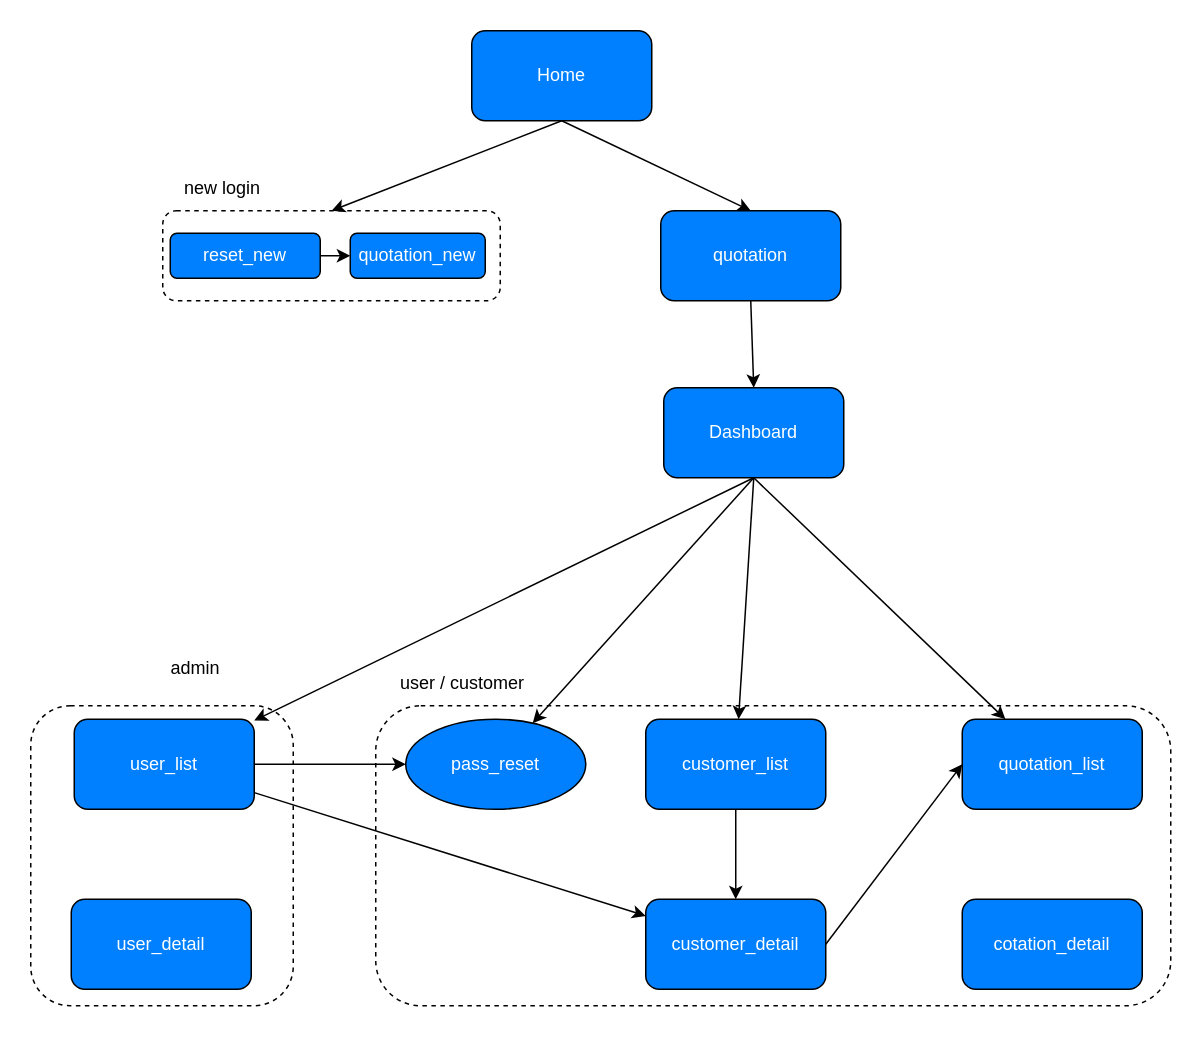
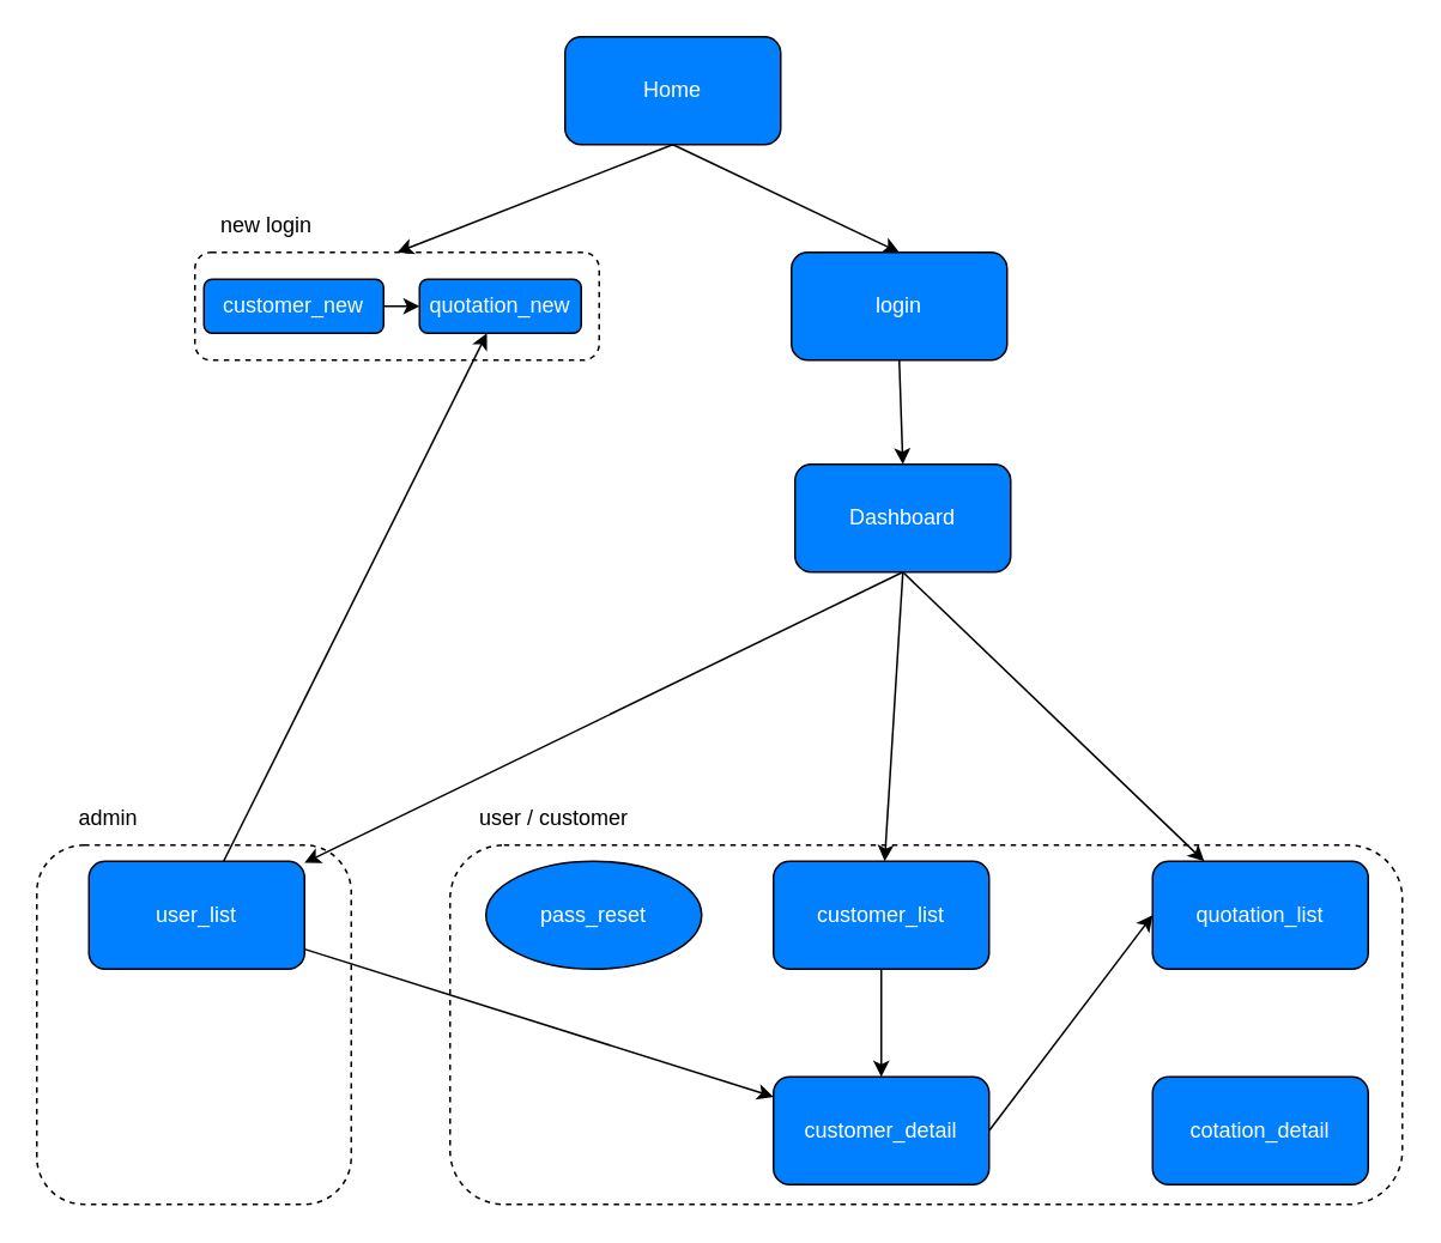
  <mxCell id="0" />
  <mxCell id="1" parent="0" />
  <mxCell id="2" value="Home" style="rounded=1;whiteSpace=wrap;html=1;fillColor=#0080ff;fontColor=#ffffff;" parent="1" vertex="1"><mxGeometry x="314" y="20" width="120" height="60" as="geometry" /></mxCell>
- <mxCell id="3" value="reset_new" style="rounded=1;whiteSpace=wrap;html=1;fillColor=#0080ff;fontColor=#ffffff;" parent="1" vertex="1"><mxGeometry x="113" y="155" width="100" height="30" as="geometry" /></mxCell>
+ <mxCell id="3" value="customer_new" style="rounded=1;whiteSpace=wrap;html=1;fillColor=#0080ff;fontColor=#ffffff;" parent="1" vertex="1"><mxGeometry x="113" y="155" width="100" height="30" as="geometry" /></mxCell>
  <mxCell id="4" value="quotation_new" style="rounded=1;whiteSpace=wrap;html=1;fillColor=#0080ff;fontColor=#ffffff;" parent="1" vertex="1"><mxGeometry x="233" y="155" width="90" height="30" as="geometry" /></mxCell>
  <mxCell id="5" value="" style="group;rounded=1;fillColor=none;strokeColor=black;dashed=1;" parent="1" vertex="1"><mxGeometry x="108" y="140" width="225" height="60" as="geometry" /></mxCell>
  <mxCell id="6" value="Dashboard" style="rounded=1;whiteSpace=wrap;html=1;fillColor=#0080ff;fontColor=#ffffff;" parent="1" vertex="1"><mxGeometry x="442" y="258" width="120" height="60" as="geometry" /></mxCell>
  <mxCell id="7" value="user_list" style="rounded=1;whiteSpace=wrap;html=1;fillColor=#0080ff;fontColor=#ffffff;" parent="1" vertex="1"><mxGeometry x="49" y="479" width="120" height="60" as="geometry" /></mxCell>
- <mxCell id="8" value="user_detail" style="rounded=1;whiteSpace=wrap;html=1;fillColor=#0080ff;fontColor=#ffffff;" parent="1" vertex="1"><mxGeometry x="47" y="599" width="120" height="60" as="geometry" /></mxCell>
  <mxCell id="9" value="pass_reset" style="ellipse;whiteSpace=wrap;html=1;fillColor=#0080ff;fontColor=#ffffff;" parent="1" vertex="1"><mxGeometry x="270" y="479" width="120" height="60" as="geometry" /></mxCell>
  <mxCell id="10" value="quotation_list" style="rounded=1;whiteSpace=wrap;html=1;fillColor=#0080ff;fontColor=#ffffff;" parent="1" vertex="1"><mxGeometry x="641" y="479" width="120" height="60" as="geometry" /></mxCell>
  <mxCell id="11" value="customer_list" style="rounded=1;whiteSpace=wrap;html=1;fillColor=#0080ff;fontColor=#ffffff;" parent="1" vertex="1"><mxGeometry x="430" y="479" width="120" height="60" as="geometry" /></mxCell>
  <mxCell id="12" value="customer_detail" style="rounded=1;whiteSpace=wrap;html=1;fillColor=#0080ff;fontColor=#ffffff;" parent="1" vertex="1"><mxGeometry x="430" y="599" width="120" height="60" as="geometry" /></mxCell>
  <mxCell id="13" style="entryX=0.5;entryY=0;entryDx=0;entryDy=0;" parent="1" target="5" edge="1"><mxGeometry relative="1" as="geometry"><mxPoint x="374" y="80" as="sourcePoint" /><mxPoint x="124" y="140" as="targetPoint" /><Array as="points" /></mxGeometry></mxCell>
  <mxCell id="14" style="endArrow=classic;html=1;" parent="1" source="3" target="4" edge="1"><mxGeometry width="50" height="50" relative="1" as="geometry"><mxPoint x="223" y="170" as="sourcePoint" /><mxPoint x="243" y="170" as="targetPoint" /></mxGeometry></mxCell>
  <mxCell id="15" style="endArrow=classic;html=1;exitX=0.5;exitY=1;exitDx=0;exitDy=0;" parent="1" source="6" target="7" edge="1"><mxGeometry relative="1" as="geometry"><mxPoint x="324" y="200" as="sourcePoint" /><mxPoint x="24" y="380" as="targetPoint" /><Array as="points" /></mxGeometry></mxCell>
- <mxCell id="16" style="endArrow=classic;html=1;exitX=0.5;exitY=1;exitDx=0;exitDy=0;" parent="1" source="6" target="9" edge="1"><mxGeometry relative="1" as="geometry"><mxPoint x="384" y="200" as="sourcePoint" /><mxPoint x="204" y="380" as="targetPoint" /><Array as="points" /></mxGeometry></mxCell>
  <mxCell id="17" style="endArrow=classic;html=1;exitX=0.5;exitY=1;exitDx=0;exitDy=0;" parent="1" source="6" target="10" edge="1"><mxGeometry relative="1" as="geometry"><mxPoint x="582" y="350" as="sourcePoint" /><mxPoint x="374" y="529" as="targetPoint" /><Array as="points" /></mxGeometry></mxCell>
  <mxCell id="18" style="endArrow=classic;html=1;exitX=0.5;exitY=1;exitDx=0;exitDy=0;" parent="1" source="6" target="11" edge="1"><mxGeometry relative="1" as="geometry"><mxPoint x="384" y="349" as="sourcePoint" /><mxPoint x="634" y="529" as="targetPoint" /><Array as="points" /></mxGeometry></mxCell>
  <mxCell id="19" parent="1" source="11" target="12" edge="1"><mxGeometry relative="1" as="geometry" /></mxCell>
  <mxCell id="20" style="endArrow=classic;html=1;" parent="1" source="7" target="12" edge="1"><mxGeometry relative="1" as="geometry"><mxPoint x="115" y="390" as="sourcePoint" /><mxPoint x="265" y="450" as="targetPoint" /></mxGeometry></mxCell>
- <mxCell id="21" style="endArrow=classic;html=1;" parent="1" source="7" target="9" edge="1"><mxGeometry relative="1" as="geometry"><mxPoint x="115" y="390" as="sourcePoint" /><mxPoint x="425" y="450" as="targetPoint" /></mxGeometry></mxCell>
+ <mxCell id="21" style="endArrow=classic;html=1;" parent="1" source="7" target="4" edge="1"><mxGeometry relative="1" as="geometry"><mxPoint x="115" y="390" as="sourcePoint" /><mxPoint x="425" y="450" as="targetPoint" /></mxGeometry></mxCell>
  <mxCell id="22" value="cotation_detail" style="rounded=1;whiteSpace=wrap;html=1;fillColor=#0080ff;fontColor=#ffffff;" parent="1" vertex="1"><mxGeometry x="641" y="599" width="120" height="60" as="geometry" /></mxCell>
- <mxCell id="23" value="quotation" style="rounded=1;whiteSpace=wrap;html=1;fillColor=#0080ff;fontColor=#ffffff;" parent="1" vertex="1"><mxGeometry x="440" y="140" width="120" height="60" as="geometry" /></mxCell>
+ <mxCell id="23" value="login" style="rounded=1;whiteSpace=wrap;html=1;fillColor=#0080ff;fontColor=#ffffff;" parent="1" vertex="1"><mxGeometry x="440" y="140" width="120" height="60" as="geometry" /></mxCell>
  <mxCell id="24" style="exitX=0.5;exitY=1;exitDx=0;exitDy=0;entryX=0.5;entryY=0;entryDx=0;entryDy=0;" parent="1" source="2" target="23" edge="1"><mxGeometry relative="1" as="geometry"><mxPoint x="436" y="90" as="sourcePoint" /><mxPoint x="540" y="150" as="targetPoint" /></mxGeometry></mxCell>
  <mxCell id="25" style="exitX=0.5;exitY=1;exitDx=0;exitDy=0;entryX=0.5;entryY=0;entryDx=0;entryDy=0;" parent="1" source="23" target="6" edge="1"><mxGeometry relative="1" as="geometry"><mxPoint x="384" y="90" as="sourcePoint" /><mxPoint x="273" y="150" as="targetPoint" /></mxGeometry></mxCell>
  <mxCell id="26" value="new login" style="text;html=1;align=center;verticalAlign=middle;whiteSpace=wrap;rounded=0;" parent="1" vertex="1"><mxGeometry x="108" y="110" width="80" height="30" as="geometry" /></mxCell>
  <mxCell id="27" value="" style="group;rounded=1;fillColor=none;strokeColor=black;dashed=1;" parent="1" vertex="1"><mxGeometry x="20" y="470" width="175" height="200" as="geometry" /></mxCell>
- <mxCell id="28" value="admin" style="text;html=1;align=center;verticalAlign=middle;whiteSpace=wrap;rounded=0;" parent="1" vertex="1"><mxGeometry x="90" y="430" width="80" height="30" as="geometry" /></mxCell>
+ <mxCell id="28" value="admin" style="text;html=1;align=center;verticalAlign=middle;whiteSpace=wrap;rounded=0;" parent="1" vertex="1"><mxGeometry x="20" y="440" width="80" height="30" as="geometry" /></mxCell>
  <mxCell id="29" style="entryX=0;entryY=0.5;entryDx=0;entryDy=0;exitX=1;exitY=0.5;exitDx=0;exitDy=0;" parent="1" source="12" target="10" edge="1"><mxGeometry relative="1" as="geometry"><mxPoint x="570" y="549" as="sourcePoint" /><mxPoint x="570" y="609" as="targetPoint" /></mxGeometry></mxCell>
  <mxCell id="30" value="" style="group;rounded=1;fillColor=none;strokeColor=black;dashed=1;" parent="1" vertex="1"><mxGeometry x="250" y="470" width="530" height="200" as="geometry" /></mxCell>
  <mxCell id="31" value="user / customer" style="text;html=1;align=center;verticalAlign=middle;whiteSpace=wrap;rounded=0;" parent="1" vertex="1"><mxGeometry x="251" y="440" width="114" height="30" as="geometry" /></mxCell>
